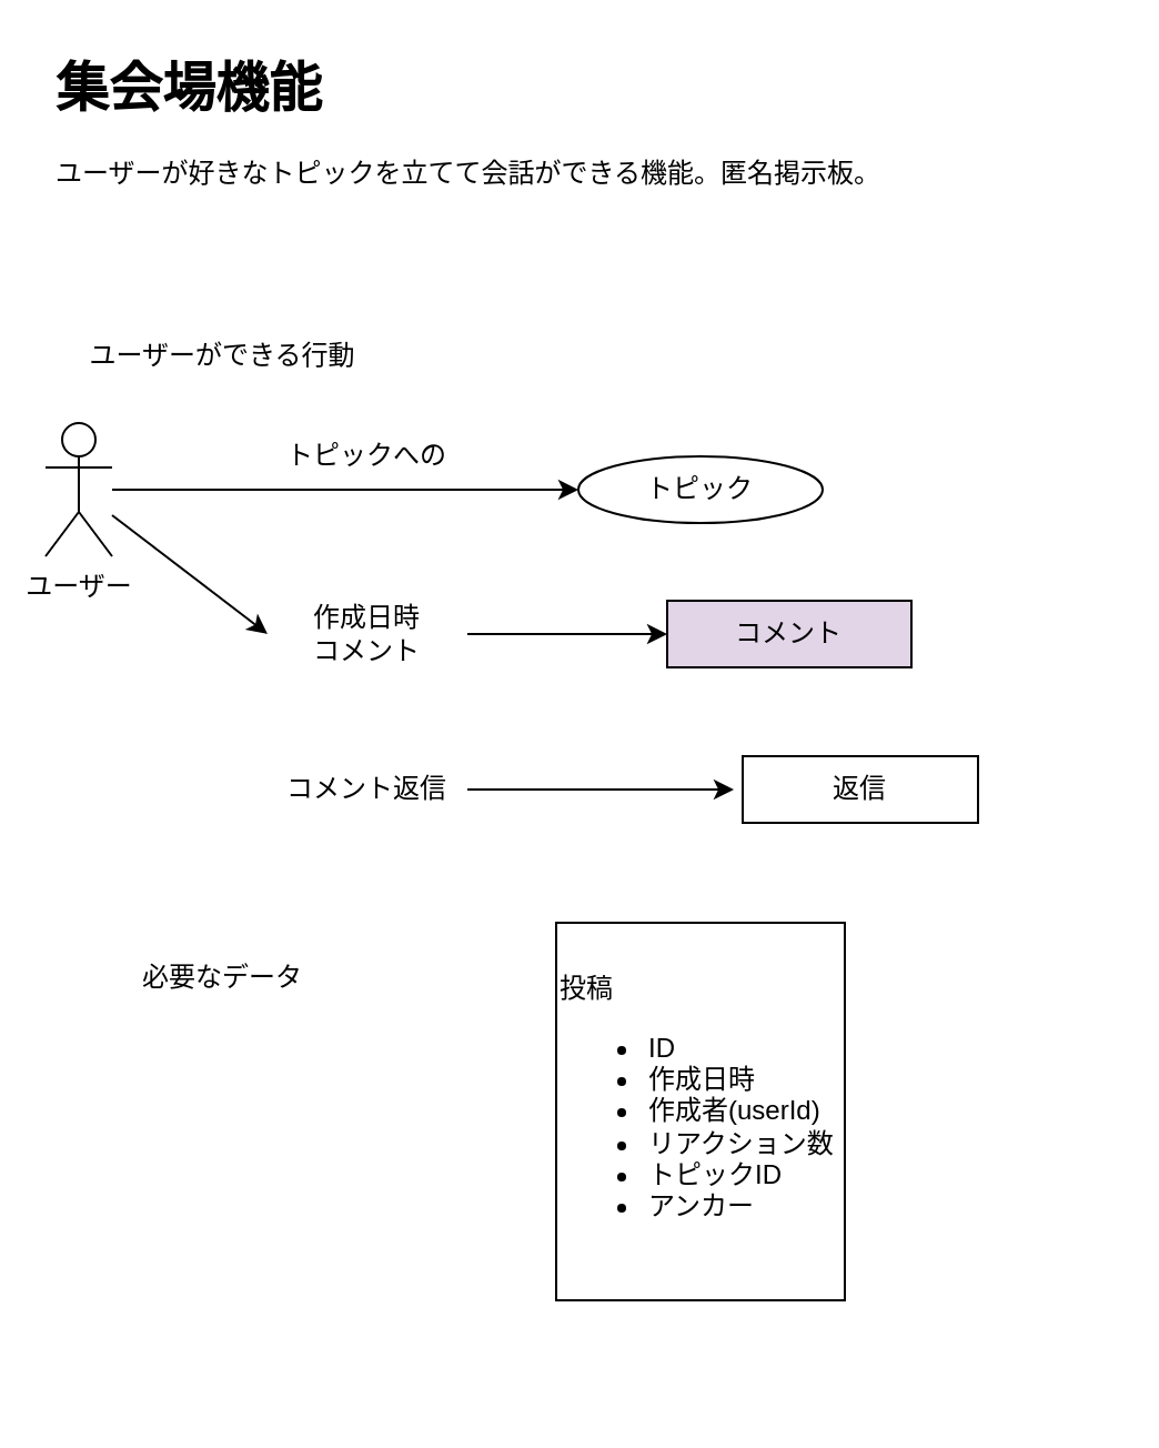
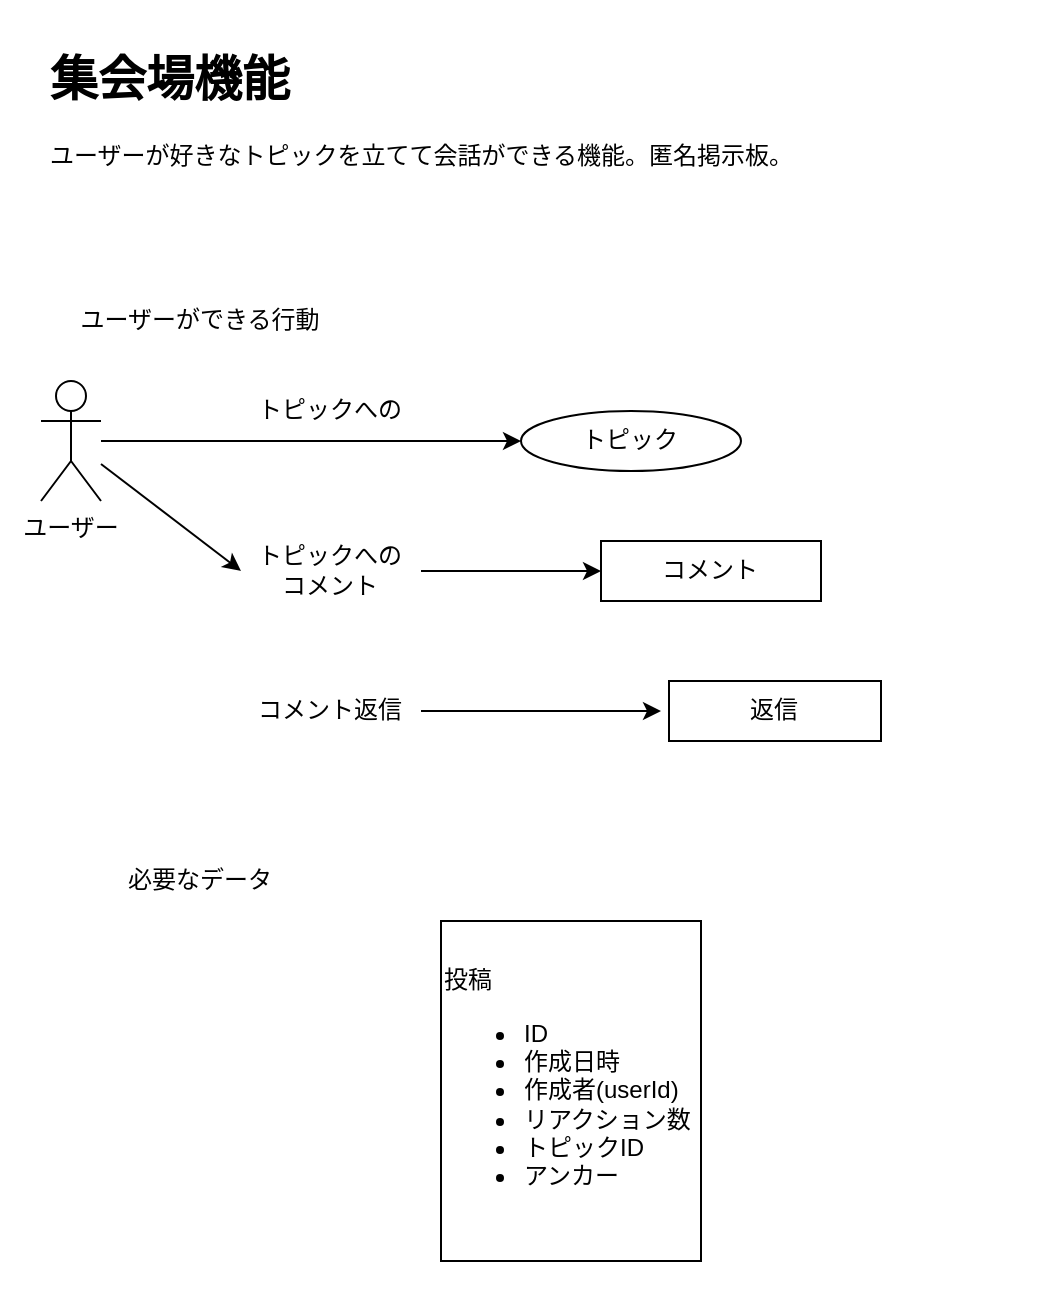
  <mxCell id="0" />
  <mxCell id="1" parent="0" />
  <mxCell id="2" value="&lt;h1&gt;集会場機能&lt;/h1&gt;&lt;p&gt;ユーザーが好きなトピックを立てて会話ができる機能。&lt;span style=&quot;background-color: initial;&quot;&gt;匿名掲示板。&lt;/span&gt;&lt;/p&gt;" style="text;html=1;strokeColor=none;fillColor=none;spacing=5;spacingTop=-20;whiteSpace=wrap;overflow=hidden;rounded=0;" vertex="1" parent="1"><mxGeometry x="20" y="20" width="480" height="150" as="geometry" /></mxCell>
  <mxCell id="3" style="edgeStyle=none;html=1;" edge="1" parent="1" source="5" target="7"><mxGeometry relative="1" as="geometry" /></mxCell>
  <mxCell id="4" style="edgeStyle=none;html=1;entryX=0;entryY=0.5;entryDx=0;entryDy=0;" edge="1" parent="1" source="5" target="10"><mxGeometry relative="1" as="geometry" /></mxCell>
  <mxCell id="5" value="ユーザー" style="shape=umlActor;verticalLabelPosition=bottom;verticalAlign=top;html=1;outlineConnect=0;" vertex="1" parent="1"><mxGeometry x="20" y="190" width="30" height="60" as="geometry" /></mxCell>
  <mxCell id="6" value="ユーザーができる行動" style="text;html=1;strokeColor=none;fillColor=none;align=center;verticalAlign=middle;whiteSpace=wrap;rounded=0;" vertex="1" parent="1"><mxGeometry x="20" y="140" width="160" height="40" as="geometry" /></mxCell>
  <mxCell id="7" value="トピック" style="ellipse;whiteSpace=wrap;html=1;" vertex="1" parent="1"><mxGeometry x="260" y="205" width="110" height="30" as="geometry" /></mxCell>
  <mxCell id="8" value="トピックへの" style="text;html=1;strokeColor=none;fillColor=none;align=center;verticalAlign=middle;whiteSpace=wrap;rounded=0;" vertex="1" parent="1"><mxGeometry x="120" y="190" width="90" height="30" as="geometry" /></mxCell>
  <mxCell id="9" style="edgeStyle=none;html=1;exitX=1;exitY=0.5;exitDx=0;exitDy=0;entryX=0;entryY=0.5;entryDx=0;entryDy=0;" edge="1" parent="1" source="10" target="11"><mxGeometry relative="1" as="geometry"><mxPoint x="280" y="285" as="targetPoint" /></mxGeometry></mxCell>
- <mxCell id="10" value="作成日時&lt;br&gt;コメント" style="text;html=1;strokeColor=none;fillColor=none;align=center;verticalAlign=middle;whiteSpace=wrap;rounded=0;" vertex="1" parent="1"><mxGeometry x="120" y="270" width="90" height="30" as="geometry" /></mxCell>
- <mxCell id="11" value="コメント" style="rounded=0;whiteSpace=wrap;html=1;fillColor=#e1d5e7;" vertex="1" parent="1"><mxGeometry x="300" y="270" width="110" height="30" as="geometry" /></mxCell>
+ <mxCell id="10" value="トピックへの&lt;br&gt;コメント" style="text;html=1;strokeColor=none;fillColor=none;align=center;verticalAlign=middle;whiteSpace=wrap;rounded=0;" vertex="1" parent="1"><mxGeometry x="120" y="270" width="90" height="30" as="geometry" /></mxCell>
+ <mxCell id="11" value="コメント" style="rounded=0;whiteSpace=wrap;html=1;" vertex="1" parent="1"><mxGeometry x="300" y="270" width="110" height="30" as="geometry" /></mxCell>
  <mxCell id="12" value="返信" style="rounded=0;whiteSpace=wrap;html=1;" vertex="1" parent="1"><mxGeometry x="334" y="340" width="106" height="30" as="geometry" /></mxCell>
  <mxCell id="13" style="edgeStyle=none;html=1;exitX=1;exitY=0.5;exitDx=0;exitDy=0;" edge="1" parent="1" source="14"><mxGeometry relative="1" as="geometry"><mxPoint x="330" y="355" as="targetPoint" /></mxGeometry></mxCell>
  <mxCell id="14" value="コメント返信" style="text;html=1;strokeColor=none;fillColor=none;align=center;verticalAlign=middle;whiteSpace=wrap;rounded=0;" vertex="1" parent="1"><mxGeometry x="120" y="340" width="90" height="30" as="geometry" /></mxCell>
  <mxCell id="15" value="必要なデータ" style="text;html=1;strokeColor=none;fillColor=none;align=center;verticalAlign=middle;whiteSpace=wrap;rounded=0;" vertex="1" parent="1"><mxGeometry x="20" y="420" width="160" height="40" as="geometry" /></mxCell>
- <mxCell id="16" value="投稿&lt;br&gt;&lt;div style=&quot;&quot;&gt;&lt;ul&gt;&lt;li&gt;ID&lt;/li&gt;&lt;li&gt;&lt;span style=&quot;background-color: initial;&quot;&gt;作成日時&lt;/span&gt;&lt;/li&gt;&lt;li&gt;&lt;span style=&quot;background-color: initial;&quot;&gt;作成者(userId)&lt;/span&gt;&lt;/li&gt;&lt;li&gt;リアクション数&lt;/li&gt;&lt;li&gt;&lt;span style=&quot;background-color: initial;&quot;&gt;トピックID&lt;/span&gt;&lt;/li&gt;&lt;li&gt;アンカー&lt;/li&gt;&lt;/ul&gt;&lt;/div&gt;" style="rounded=0;whiteSpace=wrap;html=1;align=left;" vertex="1" parent="1"><mxGeometry x="250" y="415" width="130" height="170" as="geometry" /></mxCell>
+ <mxCell id="16" value="投稿&lt;br&gt;&lt;div style=&quot;&quot;&gt;&lt;ul&gt;&lt;li&gt;ID&lt;/li&gt;&lt;li&gt;&lt;span style=&quot;background-color: initial;&quot;&gt;作成日時&lt;/span&gt;&lt;/li&gt;&lt;li&gt;&lt;span style=&quot;background-color: initial;&quot;&gt;作成者(userId)&lt;/span&gt;&lt;/li&gt;&lt;li&gt;リアクション数&lt;/li&gt;&lt;li&gt;&lt;span style=&quot;background-color: initial;&quot;&gt;トピックID&lt;/span&gt;&lt;/li&gt;&lt;li&gt;アンカー&lt;/li&gt;&lt;/ul&gt;&lt;/div&gt;" style="rounded=0;whiteSpace=wrap;html=1;align=left;" vertex="1" parent="1"><mxGeometry x="220" y="460" width="130" height="170" as="geometry" /></mxCell>
